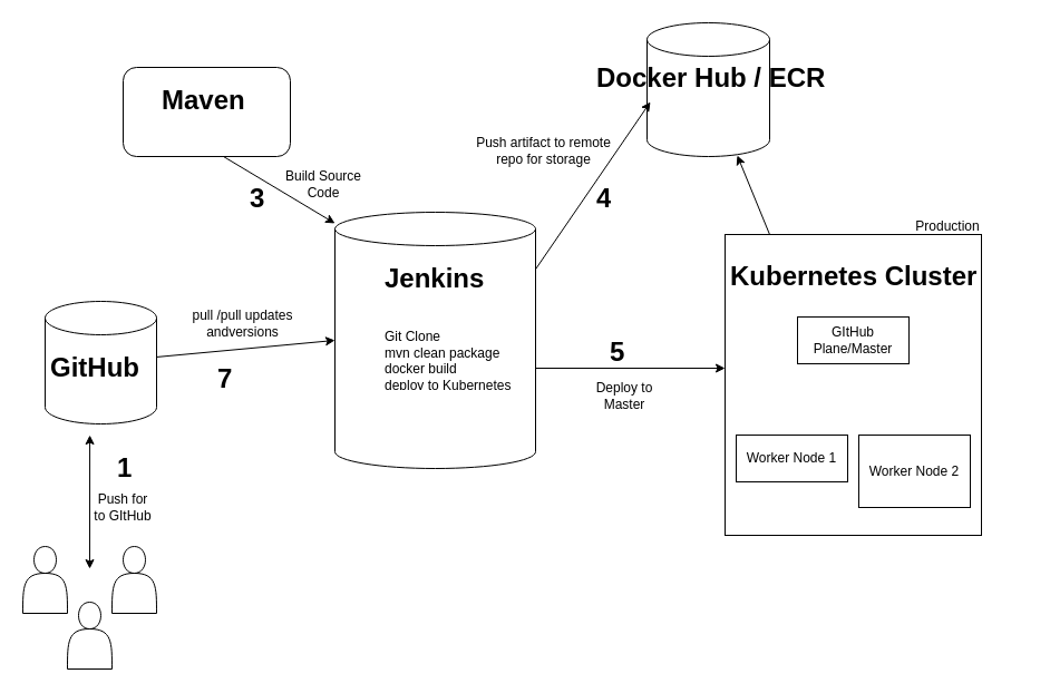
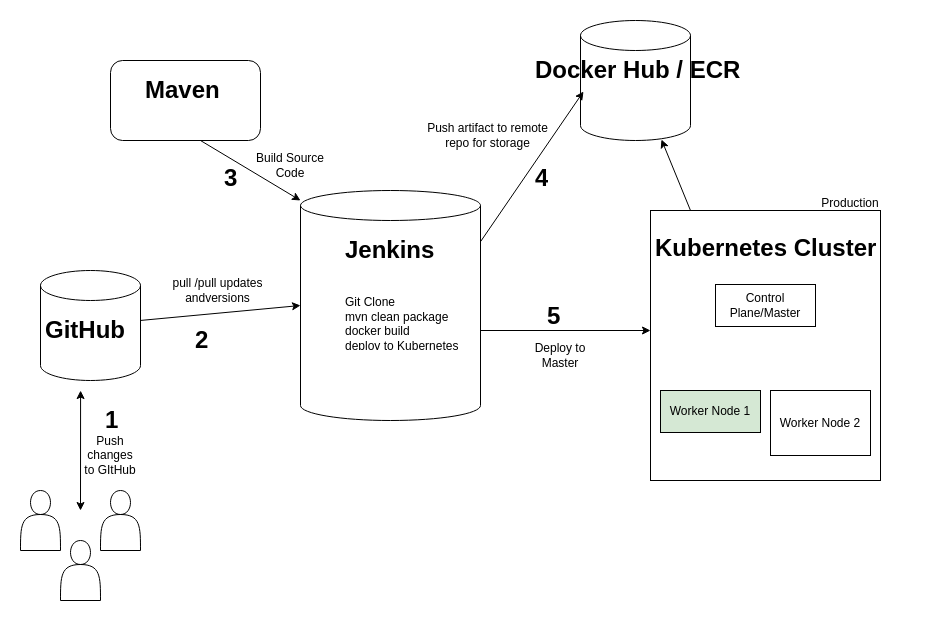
  <mxCell id="0" />
  <mxCell id="1" parent="0" />
  <mxCell id="2" value="" style="shape=cylinder3;whiteSpace=wrap;html=1;boundedLbl=1;backgroundOutline=1;size=15;" vertex="1" parent="1"><mxGeometry x="40" y="270" width="100" height="110" as="geometry" /></mxCell>
  <mxCell id="3" value="&lt;h1&gt;GitHub&lt;/h1&gt;" style="text;html=1;strokeColor=none;fillColor=none;spacing=5;spacingTop=-20;whiteSpace=wrap;overflow=hidden;rounded=0;" vertex="1" parent="1"><mxGeometry x="40" y="310" width="190" height="120" as="geometry" /></mxCell>
  <mxCell id="4" value="" style="rounded=1;whiteSpace=wrap;html=1;" vertex="1" parent="1"><mxGeometry x="110" y="60" width="150" height="80" as="geometry" /></mxCell>
  <mxCell id="5" value="&lt;h1&gt;Maven&lt;/h1&gt;" style="text;html=1;strokeColor=none;fillColor=none;spacing=5;spacingTop=-20;whiteSpace=wrap;overflow=hidden;rounded=0;" vertex="1" parent="1"><mxGeometry x="140" y="70" width="190" height="120" as="geometry" /></mxCell>
  <mxCell id="6" value="" style="shape=cylinder3;whiteSpace=wrap;html=1;boundedLbl=1;backgroundOutline=1;size=15;" vertex="1" parent="1"><mxGeometry x="300" y="190" width="180" height="230" as="geometry" /></mxCell>
  <mxCell id="7" value="" style="shape=cylinder3;whiteSpace=wrap;html=1;boundedLbl=1;backgroundOutline=1;size=15;" vertex="1" parent="1"><mxGeometry x="580" y="20" width="110" height="120" as="geometry" /></mxCell>
  <mxCell id="8" value="" style="rounded=0;whiteSpace=wrap;html=1;" vertex="1" parent="1"><mxGeometry x="650" y="210" width="230" height="270" as="geometry" /></mxCell>
  <mxCell id="9" value="" style="shape=actor;whiteSpace=wrap;html=1;" vertex="1" parent="1"><mxGeometry x="20" y="490" width="40" height="60" as="geometry" /></mxCell>
  <mxCell id="10" value="" style="shape=actor;whiteSpace=wrap;html=1;" vertex="1" parent="1"><mxGeometry x="60" y="540" width="40" height="60" as="geometry" /></mxCell>
  <mxCell id="11" value="" style="shape=actor;whiteSpace=wrap;html=1;" vertex="1" parent="1"><mxGeometry x="100" y="490" width="40" height="60" as="geometry" /></mxCell>
  <mxCell id="12" value="" style="endArrow=classic;startArrow=classic;html=1;rounded=0;entryX=0.211;entryY=0.667;entryDx=0;entryDy=0;entryPerimeter=0;" edge="1" parent="1" target="3"><mxGeometry width="50" height="50" relative="1" as="geometry"><mxPoint x="80" y="510" as="sourcePoint" /><mxPoint x="130" y="460" as="targetPoint" /></mxGeometry></mxCell>
  <mxCell id="13" value="" style="endArrow=classic;html=1;rounded=0;entryX=0;entryY=0.5;entryDx=0;entryDy=0;entryPerimeter=0;exitX=0.526;exitY=0.083;exitDx=0;exitDy=0;exitPerimeter=0;" edge="1" parent="1" source="3" target="6"><mxGeometry width="50" height="50" relative="1" as="geometry"><mxPoint x="100" y="266" as="sourcePoint" /><mxPoint x="200.09" y="175.96" as="targetPoint" /></mxGeometry></mxCell>
  <mxCell id="14" value="" style="endArrow=classic;html=1;rounded=0;" edge="1" parent="1"><mxGeometry width="50" height="50" relative="1" as="geometry"><mxPoint x="200" y="140" as="sourcePoint" /><mxPoint x="300" y="200" as="targetPoint" /></mxGeometry></mxCell>
  <mxCell id="15" value="&lt;h1&gt;Jenkins&lt;/h1&gt;&lt;div&gt;&lt;br&gt;&lt;/div&gt;&lt;div&gt;Git Clone&lt;/div&gt;&lt;div&gt;mvn clean package&lt;/div&gt;&lt;div&gt;docker build&lt;/div&gt;&lt;div&gt;deploy to Kubernetes&lt;/div&gt;" style="text;html=1;strokeColor=none;fillColor=none;spacing=5;spacingTop=-20;whiteSpace=wrap;overflow=hidden;rounded=0;" vertex="1" parent="1"><mxGeometry x="340" y="230" width="190" height="120" as="geometry" /></mxCell>
- <mxCell id="16" value="Push for to GItHub" style="text;html=1;strokeColor=none;fillColor=none;align=center;verticalAlign=middle;whiteSpace=wrap;rounded=0;" vertex="1" parent="1"><mxGeometry x="80" y="440" width="60" height="30" as="geometry" /></mxCell>
+ <mxCell id="16" value="Push changes to GItHub" style="text;html=1;strokeColor=none;fillColor=none;align=center;verticalAlign=middle;whiteSpace=wrap;rounded=0;" vertex="1" parent="1"><mxGeometry x="80" y="440" width="60" height="30" as="geometry" /></mxCell>
  <mxCell id="17" value="pull /pull updates andversions" style="text;html=1;strokeColor=none;fillColor=none;align=center;verticalAlign=middle;whiteSpace=wrap;rounded=0;" vertex="1" parent="1"><mxGeometry x="160" y="275" width="115" height="30" as="geometry" /></mxCell>
  <mxCell id="18" value="&lt;h1&gt;1&lt;/h1&gt;" style="text;html=1;strokeColor=none;fillColor=none;spacing=5;spacingTop=-20;whiteSpace=wrap;overflow=hidden;rounded=0;" vertex="1" parent="1"><mxGeometry x="100" y="400" width="190" height="120" as="geometry" /></mxCell>
- <mxCell id="19" value="&lt;h1&gt;7&lt;/h1&gt;" style="text;html=1;strokeColor=none;fillColor=none;spacing=5;spacingTop=-20;whiteSpace=wrap;overflow=hidden;rounded=0;" vertex="1" parent="1"><mxGeometry x="190" y="320" width="190" height="120" as="geometry" /></mxCell>
+ <mxCell id="19" value="&lt;h1&gt;2&lt;/h1&gt;" style="text;html=1;strokeColor=none;fillColor=none;spacing=5;spacingTop=-20;whiteSpace=wrap;overflow=hidden;rounded=0;" vertex="1" parent="1"><mxGeometry x="190" y="320" width="190" height="120" as="geometry" /></mxCell>
  <mxCell id="20" value="&lt;h1&gt;3&lt;/h1&gt;" style="text;html=1;strokeColor=none;fillColor=none;spacing=5;spacingTop=-20;whiteSpace=wrap;overflow=hidden;rounded=0;" vertex="1" parent="1"><mxGeometry x="219" y="158" width="190" height="120" as="geometry" /></mxCell>
  <mxCell id="21" value="Build Source Code" style="text;html=1;strokeColor=none;fillColor=none;align=center;verticalAlign=middle;whiteSpace=wrap;rounded=0;" vertex="1" parent="1"><mxGeometry x="250" y="150" width="80" height="30" as="geometry" /></mxCell>
  <mxCell id="22" value="" style="endArrow=classic;html=1;rounded=0;entryX=0;entryY=0.5;entryDx=0;entryDy=0;entryPerimeter=0;" edge="1" parent="1"><mxGeometry width="50" height="50" relative="1" as="geometry"><mxPoint x="480.143" y="241" as="sourcePoint" /><mxPoint x="583" y="91" as="targetPoint" /></mxGeometry></mxCell>
  <mxCell id="23" value="" style="endArrow=classic;html=1;rounded=0;entryX=0.736;entryY=0.992;entryDx=0;entryDy=0;entryPerimeter=0;" edge="1" parent="1" target="7"><mxGeometry width="50" height="50" relative="1" as="geometry"><mxPoint x="690" y="210" as="sourcePoint" /><mxPoint x="670" y="150" as="targetPoint" /></mxGeometry></mxCell>
  <mxCell id="24" value="&lt;h1&gt;Docker Hub / ECR&lt;/h1&gt;" style="text;html=1;strokeColor=none;fillColor=none;spacing=5;spacingTop=-20;whiteSpace=wrap;overflow=hidden;rounded=0;" vertex="1" parent="1"><mxGeometry x="530" y="50" width="230" height="120" as="geometry" /></mxCell>
  <mxCell id="25" value="&lt;h1&gt;Kubernetes Cluster&lt;/h1&gt;" style="text;html=1;strokeColor=none;fillColor=none;spacing=5;spacingTop=-20;whiteSpace=wrap;overflow=hidden;rounded=0;" vertex="1" parent="1"><mxGeometry x="650" y="228" width="270" height="120" as="geometry" /></mxCell>
  <mxCell id="26" value="Production" style="text;html=1;strokeColor=none;fillColor=none;align=center;verticalAlign=middle;whiteSpace=wrap;rounded=0;" vertex="1" parent="1"><mxGeometry x="820" y="188" width="60" height="30" as="geometry" /></mxCell>
- <mxCell id="27" value="GItHub Plane/Master" style="rounded=0;whiteSpace=wrap;html=1;" vertex="1" parent="1"><mxGeometry x="715" y="284" width="100" height="42" as="geometry" /></mxCell>
+ <mxCell id="27" value="Control Plane/Master" style="rounded=0;whiteSpace=wrap;html=1;" vertex="1" parent="1"><mxGeometry x="715" y="284" width="100" height="42" as="geometry" /></mxCell>
  <mxCell id="28" value="Worker Node 2" style="rounded=0;whiteSpace=wrap;html=1;" vertex="1" parent="1"><mxGeometry x="770" y="390" width="100" height="65" as="geometry" /></mxCell>
- <mxCell id="29" value="Worker Node 1" style="rounded=0;whiteSpace=wrap;html=1;" vertex="1" parent="1"><mxGeometry x="660" y="390" width="100" height="42" as="geometry" /></mxCell>
+ <mxCell id="29" value="Worker Node 1" style="rounded=0;whiteSpace=wrap;html=1;fillColor=#d5e8d4;" vertex="1" parent="1"><mxGeometry x="660" y="390" width="100" height="42" as="geometry" /></mxCell>
  <mxCell id="30" value="&lt;h1&gt;4&lt;/h1&gt;" style="text;html=1;strokeColor=none;fillColor=none;spacing=5;spacingTop=-20;whiteSpace=wrap;overflow=hidden;rounded=0;" vertex="1" parent="1"><mxGeometry x="530" y="158" width="190" height="120" as="geometry" /></mxCell>
  <mxCell id="31" value="Push artifact to remote repo for storage" style="text;html=1;strokeColor=none;fillColor=none;align=center;verticalAlign=middle;whiteSpace=wrap;rounded=0;" vertex="1" parent="1"><mxGeometry x="425" y="120" width="125" height="30" as="geometry" /></mxCell>
  <mxCell id="32" value="" style="endArrow=classic;html=1;rounded=0;" edge="1" parent="1"><mxGeometry width="50" height="50" relative="1" as="geometry"><mxPoint x="480" y="330" as="sourcePoint" /><mxPoint x="650" y="330" as="targetPoint" /></mxGeometry></mxCell>
  <mxCell id="33" value="&lt;h1&gt;5&lt;/h1&gt;" style="text;html=1;strokeColor=none;fillColor=none;spacing=5;spacingTop=-20;whiteSpace=wrap;overflow=hidden;rounded=0;" vertex="1" parent="1"><mxGeometry x="542" y="296" width="190" height="120" as="geometry" /></mxCell>
  <mxCell id="34" value="Deploy to Master" style="text;html=1;strokeColor=none;fillColor=none;align=center;verticalAlign=middle;whiteSpace=wrap;rounded=0;" vertex="1" parent="1"><mxGeometry x="530" y="340" width="60" height="30" as="geometry" /></mxCell>
